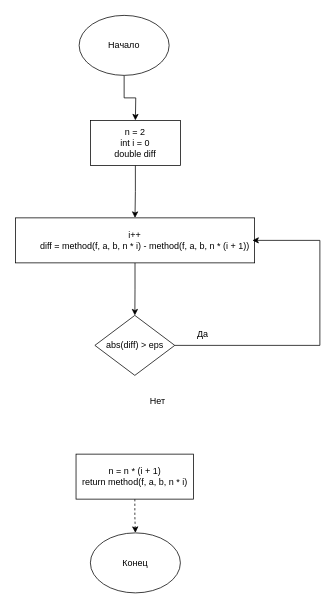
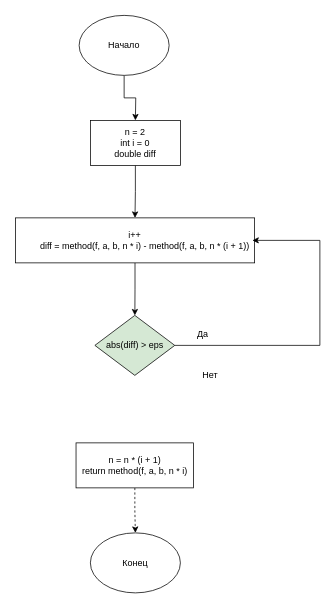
  <mxCell id="0" />
  <mxCell id="1" parent="0" />
  <mxCell id="2" value="" style="edgeStyle=orthogonalEdgeStyle;rounded=0;orthogonalLoop=1;jettySize=auto;html=1;" parent="1" source="3" target="5" edge="1"><mxGeometry relative="1" as="geometry" /></mxCell>
  <mxCell id="3" value="n = 2&lt;br&gt;int i = 0&lt;br&gt;double diff" style="rounded=0;whiteSpace=wrap;html=1;" parent="1" vertex="1"><mxGeometry x="120" y="160" width="120" height="60" as="geometry" /></mxCell>
  <mxCell id="4" value="" style="edgeStyle=orthogonalEdgeStyle;rounded=0;orthogonalLoop=1;jettySize=auto;html=1;" parent="1" source="5" target="7" edge="1"><mxGeometry relative="1" as="geometry" /></mxCell>
  <mxCell id="5" value="i++&lt;br&gt;&amp;nbsp; &amp;nbsp; &amp;nbsp; &amp;nbsp; diff = method(f, a, b, n * i) - method(f, a, b, n * (i + 1))" style="whiteSpace=wrap;html=1;rounded=0;" parent="1" vertex="1"><mxGeometry x="20" y="290" width="319" height="60" as="geometry" /></mxCell>
  <mxCell id="6" style="edgeStyle=orthogonalEdgeStyle;rounded=0;orthogonalLoop=1;jettySize=auto;html=1;" parent="1" source="7" edge="1"><mxGeometry relative="1" as="geometry"><mxPoint x="336" y="320" as="targetPoint" /><Array as="points"><mxPoint x="426" y="460" /><mxPoint x="426" y="320" /></Array></mxGeometry></mxCell>
- <mxCell id="7" value="abs(diff) &amp;gt; eps" style="rhombus;whiteSpace=wrap;html=1;rounded=0;" parent="1" vertex="1"><mxGeometry x="126" y="420" width="106.5" height="80" as="geometry" /></mxCell>
+ <mxCell id="7" value="abs(diff) &amp;gt; eps" style="rhombus;whiteSpace=wrap;html=1;rounded=0;fillColor=#d5e8d4;" parent="1" vertex="1"><mxGeometry x="126" y="420" width="106.5" height="80" as="geometry" /></mxCell>
  <mxCell id="8" value="Да" style="text;html=1;strokeColor=none;fillColor=none;align=center;verticalAlign=middle;whiteSpace=wrap;rounded=0;" parent="1" vertex="1"><mxGeometry x="240" y="430" width="60" height="30" as="geometry" /></mxCell>
  <mxCell id="9" style="edgeStyle=orthogonalEdgeStyle;rounded=0;orthogonalLoop=1;jettySize=auto;html=1;entryX=0.5;entryY=0;entryDx=0;entryDy=0;dashed=1;" parent="1" source="10" target="14" edge="1"><mxGeometry relative="1" as="geometry" /></mxCell>
- <mxCell id="10" value="n = n * (i + 1)&lt;br&gt;return method(f, a, b, n * i)" style="whiteSpace=wrap;html=1;rounded=0;" parent="1" vertex="1"><mxGeometry x="100.88" y="605" width="156.75" height="60" as="geometry" /></mxCell>
- <mxCell id="11" value="Нет" style="text;html=1;strokeColor=none;fillColor=none;align=center;verticalAlign=middle;whiteSpace=wrap;rounded=0;" parent="1" vertex="1"><mxGeometry x="180" y="520" width="60" height="30" as="geometry" /></mxCell>
+ <mxCell id="10" value="n = n * (i + 1)&lt;br&gt;return method(f, a, b, n * i)" style="whiteSpace=wrap;html=1;rounded=0;" parent="1" vertex="1"><mxGeometry x="100.88" y="590" width="156.75" height="60" as="geometry" /></mxCell>
+ <mxCell id="11" value="Нет" style="text;html=1;strokeColor=none;fillColor=none;align=center;verticalAlign=middle;whiteSpace=wrap;rounded=0;" parent="1" vertex="1"><mxGeometry x="250" y="485" width="60" height="30" as="geometry" /></mxCell>
  <mxCell id="12" style="edgeStyle=orthogonalEdgeStyle;rounded=0;orthogonalLoop=1;jettySize=auto;html=1;" parent="1" source="13" edge="1"><mxGeometry relative="1" as="geometry"><mxPoint x="180" y="160" as="targetPoint" /></mxGeometry></mxCell>
  <mxCell id="13" value="Начало" style="ellipse;whiteSpace=wrap;html=1;" parent="1" vertex="1"><mxGeometry x="105" y="20" width="120" height="80" as="geometry" /></mxCell>
  <mxCell id="14" value="Конец" style="ellipse;whiteSpace=wrap;html=1;" parent="1" vertex="1"><mxGeometry x="120" y="710" width="120" height="80" as="geometry" /></mxCell>
